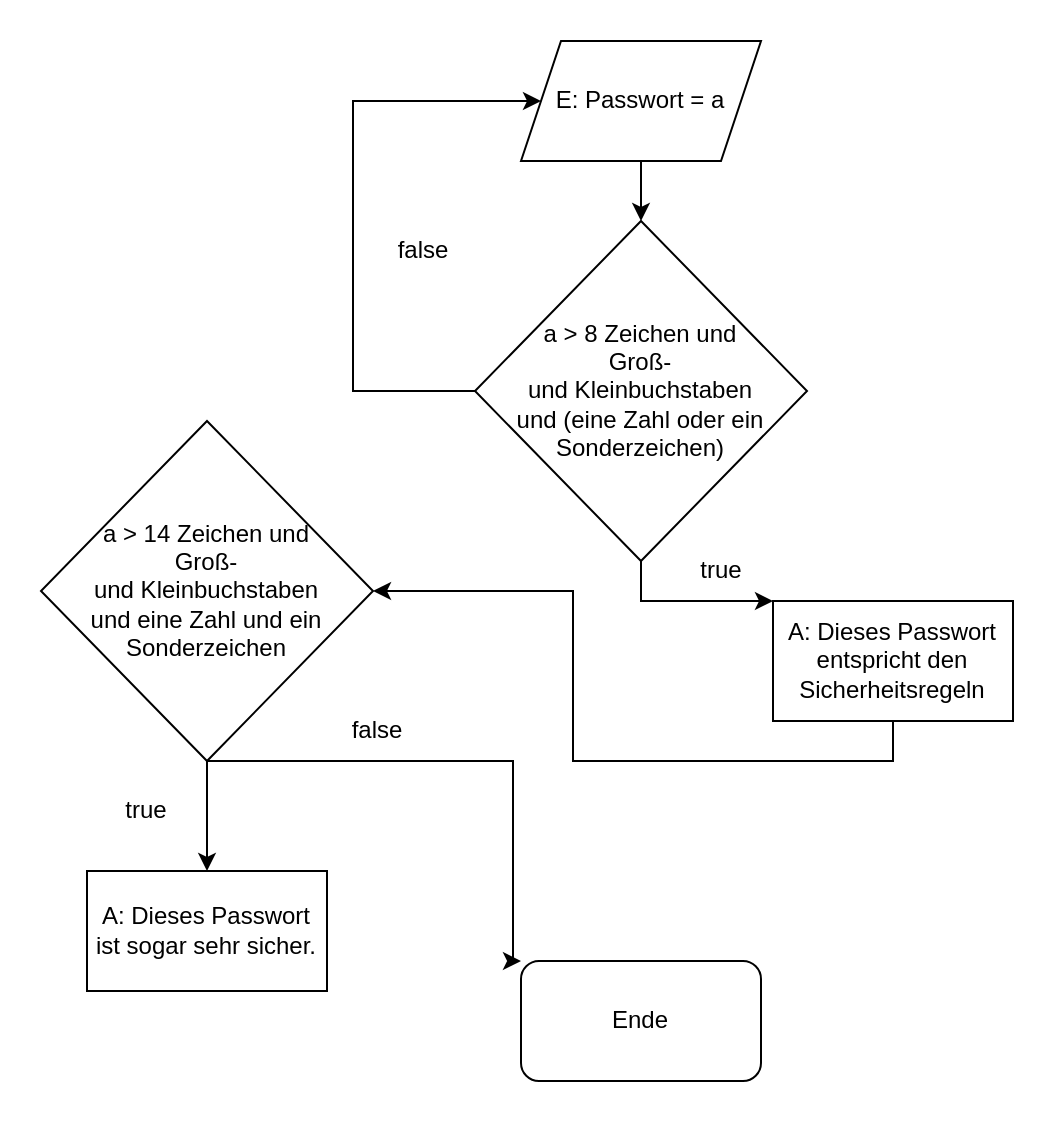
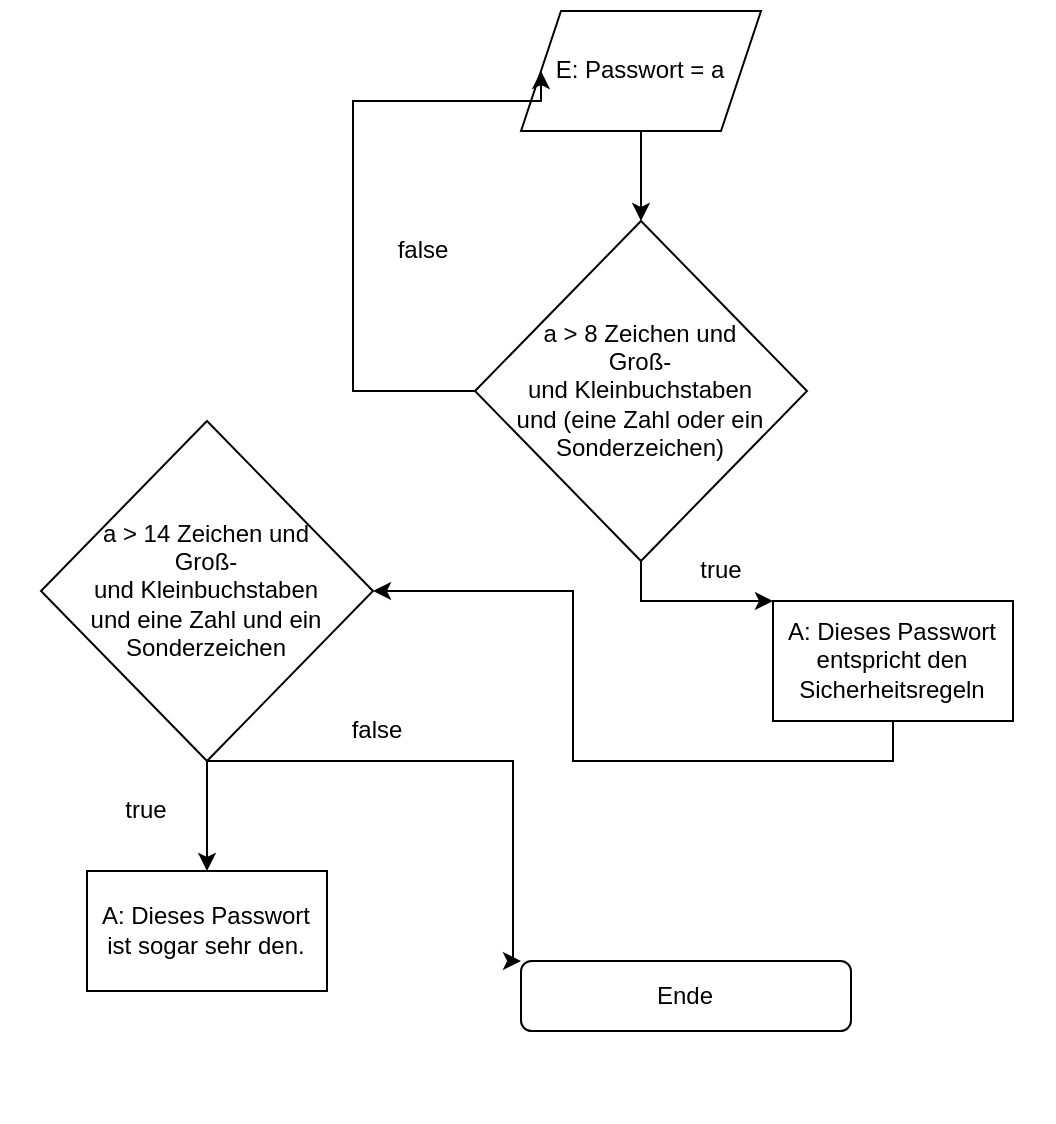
  <mxCell id="0" />
  <mxCell id="1" parent="0" />
  <mxCell id="2" style="edgeStyle=orthogonalEdgeStyle;rounded=0;orthogonalLoop=1;jettySize=auto;html=1;exitX=0.5;exitY=1;exitDx=0;exitDy=0;entryX=0.5;entryY=0;entryDx=0;entryDy=0;" edge="1" parent="1" source="3" target="6"><mxGeometry relative="1" as="geometry" /></mxCell>
- <mxCell id="3" value="E: Passwort = a" style="shape=parallelogram;perimeter=parallelogramPerimeter;whiteSpace=wrap;html=1;fixedSize=1;" vertex="1" parent="1"><mxGeometry x="260" y="20" width="120" height="60" as="geometry" /></mxCell>
+ <mxCell id="3" value="E: Passwort = a" style="shape=parallelogram;perimeter=parallelogramPerimeter;whiteSpace=wrap;html=1;fixedSize=1;" vertex="1" parent="1"><mxGeometry x="260" y="5" width="120" height="60" as="geometry" /></mxCell>
  <mxCell id="4" style="edgeStyle=orthogonalEdgeStyle;rounded=0;orthogonalLoop=1;jettySize=auto;html=1;exitX=0;exitY=0.5;exitDx=0;exitDy=0;entryX=0;entryY=0.5;entryDx=0;entryDy=0;" edge="1" parent="1" source="6" target="3"><mxGeometry relative="1" as="geometry"><mxPoint x="206" y="150" as="targetPoint" /><Array as="points"><mxPoint x="176" y="195" /><mxPoint x="176" y="50" /></Array></mxGeometry></mxCell>
  <mxCell id="5" style="edgeStyle=orthogonalEdgeStyle;rounded=0;orthogonalLoop=1;jettySize=auto;html=1;exitX=0.5;exitY=1;exitDx=0;exitDy=0;entryX=0;entryY=0;entryDx=0;entryDy=0;" edge="1" parent="1" source="6" target="9"><mxGeometry relative="1" as="geometry"><Array as="points"><mxPoint x="320" y="300" /></Array></mxGeometry></mxCell>
  <mxCell id="6" value="a &amp;gt; 8 Zeichen und&lt;div&gt;Groß-&lt;/div&gt;&lt;div&gt;und Kleinbuchstaben&lt;/div&gt;&lt;div&gt;und (eine Zahl oder ein Sonderzeichen)&lt;/div&gt;" style="rhombus;whiteSpace=wrap;html=1;" vertex="1" parent="1"><mxGeometry x="237" y="110" width="166" height="170" as="geometry" /></mxCell>
  <mxCell id="7" value="false" style="text;html=1;align=center;verticalAlign=middle;resizable=0;points=[];autosize=1;strokeColor=none;fillColor=none;" vertex="1" parent="1"><mxGeometry x="186" y="110" width="50" height="30" as="geometry" /></mxCell>
  <mxCell id="8" style="edgeStyle=orthogonalEdgeStyle;rounded=0;orthogonalLoop=1;jettySize=auto;html=1;exitX=0.5;exitY=1;exitDx=0;exitDy=0;entryX=1;entryY=0.5;entryDx=0;entryDy=0;" edge="1" parent="1" source="9" target="14"><mxGeometry relative="1" as="geometry" /></mxCell>
  <mxCell id="9" value="A: Dieses Passwort entspricht den Sicherheitsregeln" style="rounded=0;whiteSpace=wrap;html=1;" vertex="1" parent="1"><mxGeometry x="386" y="300" width="120" height="60" as="geometry" /></mxCell>
  <mxCell id="10" value="true" style="text;html=1;align=center;verticalAlign=middle;resizable=0;points=[];autosize=1;strokeColor=none;fillColor=none;" vertex="1" parent="1"><mxGeometry x="340" y="270" width="40" height="30" as="geometry" /></mxCell>
- <mxCell id="11" value="Ende" style="rounded=1;whiteSpace=wrap;html=1;" vertex="1" parent="1"><mxGeometry x="260" y="480" width="120" height="60" as="geometry" /></mxCell>
+ <mxCell id="11" value="Ende" style="rounded=1;whiteSpace=wrap;html=1;" vertex="1" parent="1"><mxGeometry x="260" y="480" width="165" height="35" as="geometry" /></mxCell>
  <mxCell id="12" style="edgeStyle=orthogonalEdgeStyle;rounded=0;orthogonalLoop=1;jettySize=auto;html=1;exitX=0.5;exitY=1;exitDx=0;exitDy=0;entryX=0;entryY=0;entryDx=0;entryDy=0;" edge="1" parent="1" source="14" target="11"><mxGeometry relative="1" as="geometry"><Array as="points"><mxPoint x="256" y="380" /><mxPoint x="256" y="480" /></Array></mxGeometry></mxCell>
  <mxCell id="13" style="edgeStyle=orthogonalEdgeStyle;rounded=0;orthogonalLoop=1;jettySize=auto;html=1;exitX=0.5;exitY=1;exitDx=0;exitDy=0;entryX=0.5;entryY=0;entryDx=0;entryDy=0;" edge="1" parent="1" source="14" target="15"><mxGeometry relative="1" as="geometry" /></mxCell>
  <mxCell id="14" value="a &amp;gt; 14 Zeichen und&lt;div&gt;Groß-&lt;/div&gt;&lt;div&gt;und Kleinbuchstaben&lt;/div&gt;&lt;div&gt;und eine Zahl und ein Sonderzeichen&lt;/div&gt;" style="rhombus;whiteSpace=wrap;html=1;" vertex="1" parent="1"><mxGeometry x="20" y="210" width="166" height="170" as="geometry" /></mxCell>
- <mxCell id="15" value="A: Dieses Passwort ist sogar sehr sicher." style="rounded=0;whiteSpace=wrap;html=1;" vertex="1" parent="1"><mxGeometry x="43" y="435" width="120" height="60" as="geometry" /></mxCell>
+ <mxCell id="15" value="A: Dieses Passwort ist sogar sehr den." style="rounded=0;whiteSpace=wrap;html=1;" vertex="1" parent="1"><mxGeometry x="43" y="435" width="120" height="60" as="geometry" /></mxCell>
  <mxCell id="16" value="false" style="text;html=1;align=center;verticalAlign=middle;resizable=0;points=[];autosize=1;strokeColor=none;fillColor=none;" vertex="1" parent="1"><mxGeometry x="163" y="350" width="50" height="30" as="geometry" /></mxCell>
  <mxCell id="17" value="true" style="text;strokeColor=none;align=center;fillColor=none;html=1;verticalAlign=middle;whiteSpace=wrap;rounded=0;" vertex="1" parent="1"><mxGeometry x="43" y="390" width="60" height="30" as="geometry" /></mxCell>
